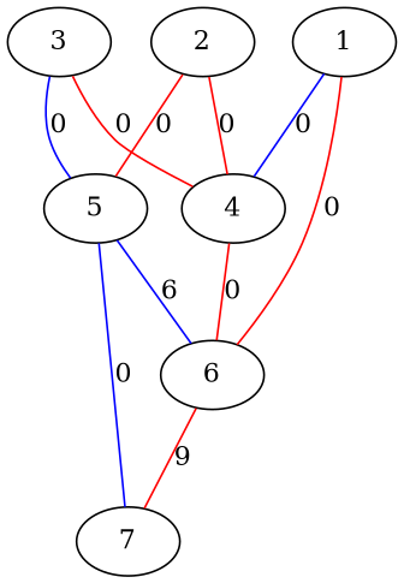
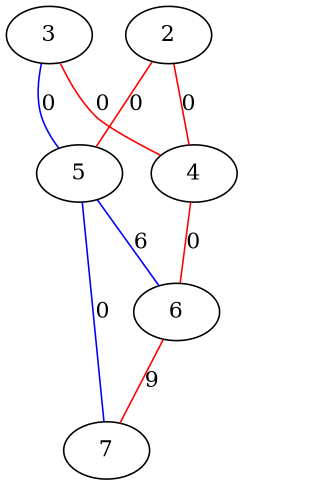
  graph {
    edge [color=red]
-   1
    4
    6
    7
    2
    5
    3
-   1 -- 4 [color=blue label=0]
-   1 -- 6 [label=0]
    4 -- 6 [label=0]
    6 -- 7 [label=9]
    2 -- 4 [label=0]
    2 -- 5 [label=0]
    5 -- 6 [color=blue label=6]
    5 -- 7 [color=blue label=0]
    3 -- 4 [label=0]
    3 -- 5 [color=blue label=0]
  }
